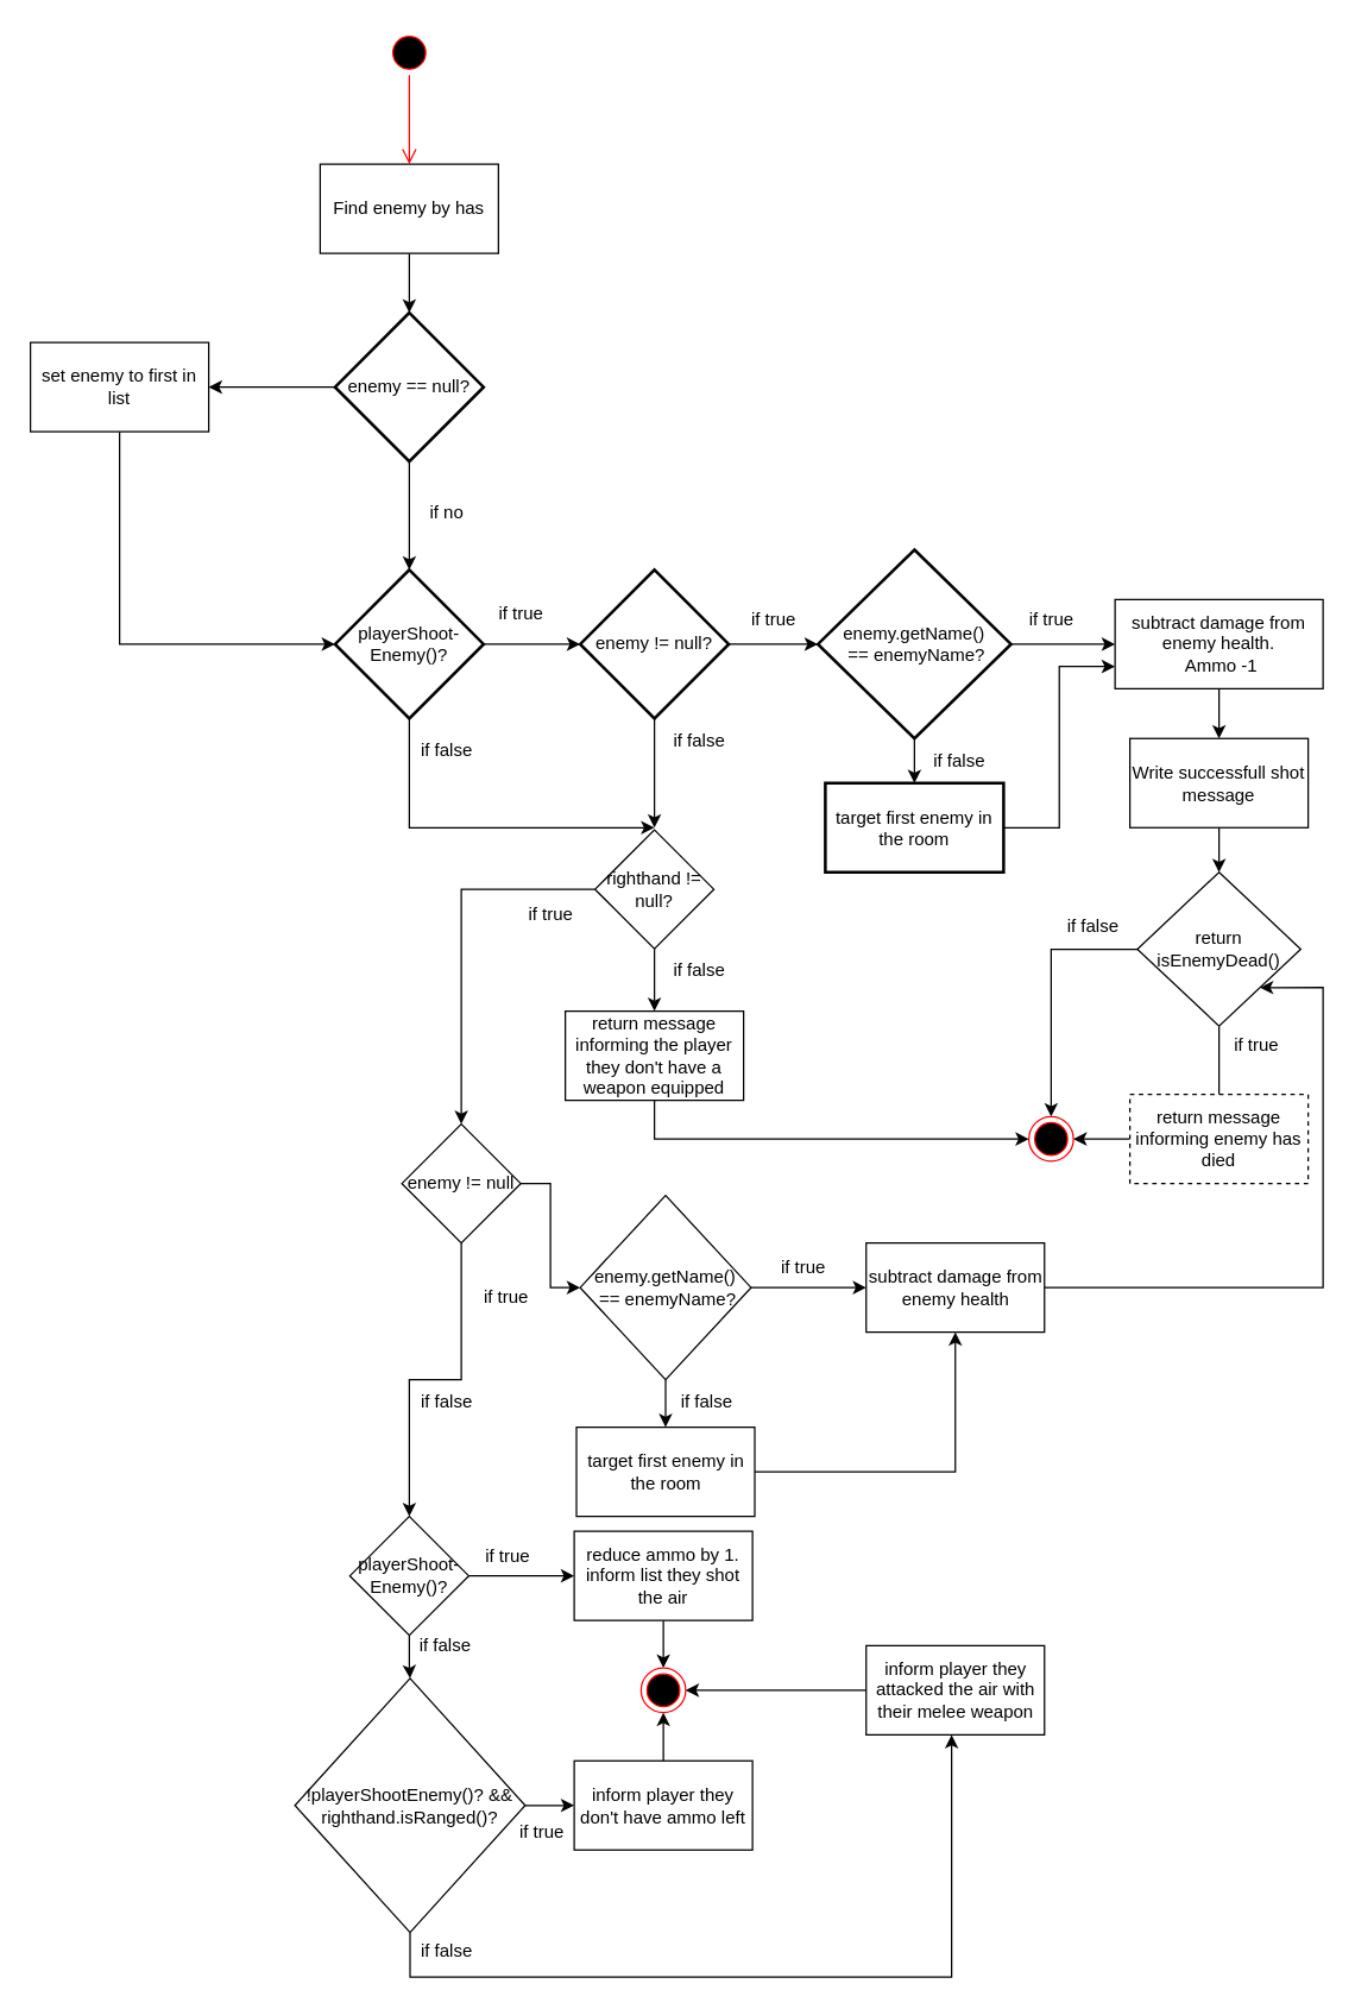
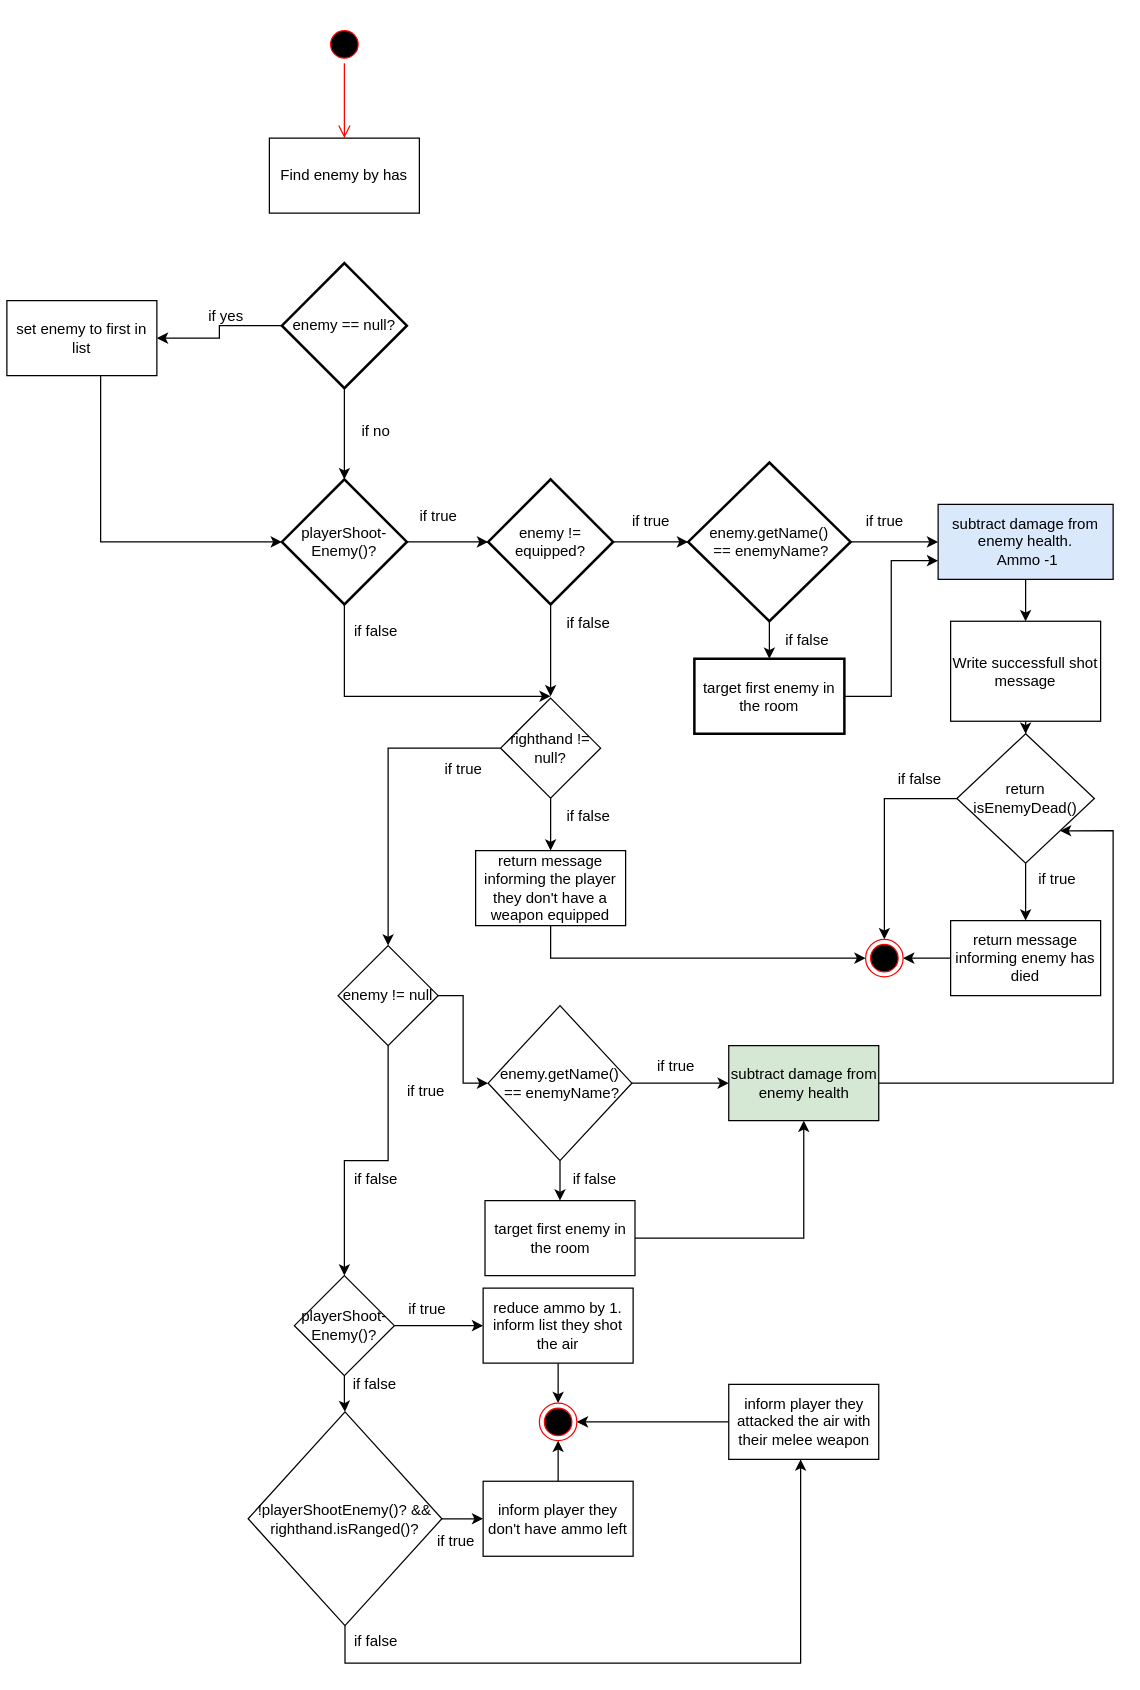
  <mxCell id="0" />
  <mxCell id="1" parent="0" />
  <mxCell id="2" value="" style="ellipse;html=1;shape=startState;fillColor=#000000;strokeColor=#ff0000;" vertex="1" parent="1"><mxGeometry x="260" y="20" width="30" height="30" as="geometry" /></mxCell>
  <mxCell id="3" value="" style="edgeStyle=orthogonalEdgeStyle;html=1;verticalAlign=bottom;endArrow=open;endSize=8;strokeColor=#ff0000;rounded=0;" edge="1" parent="1" source="2"><mxGeometry relative="1" as="geometry"><mxPoint x="275" y="110" as="targetPoint" /></mxGeometry></mxCell>
- <mxCell id="4" value="" style="edgeStyle=orthogonalEdgeStyle;rounded=0;orthogonalLoop=1;jettySize=auto;html=1;" edge="1" parent="1" source="5" target="8"><mxGeometry relative="1" as="geometry" /></mxCell>
  <mxCell id="5" value="Find enemy by has" style="rounded=0;whiteSpace=wrap;html=1;" vertex="1" parent="1"><mxGeometry x="215" y="110" width="120" height="60" as="geometry" /></mxCell>
  <mxCell id="6" value="" style="edgeStyle=orthogonalEdgeStyle;rounded=0;orthogonalLoop=1;jettySize=auto;html=1;" edge="1" parent="1" source="8" target="10"><mxGeometry relative="1" as="geometry" /></mxCell>
  <mxCell id="7" value="" style="edgeStyle=orthogonalEdgeStyle;rounded=0;orthogonalLoop=1;jettySize=auto;html=1;" edge="1" parent="1" source="8" target="14"><mxGeometry relative="1" as="geometry" /></mxCell>
  <mxCell id="8" value="enemy == null?" style="strokeWidth=2;html=1;shape=mxgraph.flowchart.decision;whiteSpace=wrap;" vertex="1" parent="1"><mxGeometry x="225" y="210" width="100" height="100" as="geometry" /></mxCell>
  <mxCell id="9" style="edgeStyle=orthogonalEdgeStyle;rounded=0;orthogonalLoop=1;jettySize=auto;html=1;entryX=0;entryY=0.5;entryDx=0;entryDy=0;entryPerimeter=0;" edge="1" parent="1" source="10" target="14"><mxGeometry relative="1" as="geometry"><mxPoint x="80" y="450" as="targetPoint" /><Array as="points"><mxPoint x="80" y="433" /></Array></mxGeometry></mxCell>
- <mxCell id="10" value="set enemy to first in list" style="rounded=0;whiteSpace=wrap;html=1;" vertex="1" parent="1"><mxGeometry x="20" y="230" width="120" height="60" as="geometry" /></mxCell>
+ <mxCell id="10" value="set enemy to first in list" style="rounded=0;whiteSpace=wrap;html=1;" vertex="1" parent="1"><mxGeometry x="5" y="240" width="120" height="60" as="geometry" /></mxCell>
+ <mxCell id="11" value="if yes" style="text;html=1;align=center;verticalAlign=middle;resizable=0;points=[];autosize=1;strokeColor=none;fillColor=none;" vertex="1" parent="1"><mxGeometry x="155" y="238" width="50" height="30" as="geometry" /></mxCell>
  <mxCell id="12" value="" style="edgeStyle=orthogonalEdgeStyle;rounded=0;orthogonalLoop=1;jettySize=auto;html=1;" edge="1" parent="1" source="14" target="18"><mxGeometry relative="1" as="geometry" /></mxCell>
  <mxCell id="13" value="" style="edgeStyle=orthogonalEdgeStyle;rounded=0;orthogonalLoop=1;jettySize=auto;html=1;entryX=0.5;entryY=0;entryDx=0;entryDy=0;entryPerimeter=0;" edge="1" parent="1" source="14"><mxGeometry relative="1" as="geometry"><mxPoint x="440" y="556.5" as="targetPoint" /><Array as="points"><mxPoint x="275" y="557" /></Array></mxGeometry></mxCell>
  <mxCell id="14" value="playerShoot-Enemy()?" style="strokeWidth=2;html=1;shape=mxgraph.flowchart.decision;whiteSpace=wrap;" vertex="1" parent="1"><mxGeometry x="225" y="383" width="100" height="100" as="geometry" /></mxCell>
  <mxCell id="15" value="if no" style="text;html=1;align=center;verticalAlign=middle;resizable=0;points=[];autosize=1;strokeColor=none;fillColor=none;" vertex="1" parent="1"><mxGeometry x="275" y="330" width="50" height="30" as="geometry" /></mxCell>
  <mxCell id="16" value="" style="edgeStyle=orthogonalEdgeStyle;rounded=0;orthogonalLoop=1;jettySize=auto;html=1;" edge="1" parent="1" source="18" target="22"><mxGeometry relative="1" as="geometry" /></mxCell>
  <mxCell id="17" value="" style="edgeStyle=orthogonalEdgeStyle;rounded=0;orthogonalLoop=1;jettySize=auto;html=1;entryX=0.5;entryY=0;entryDx=0;entryDy=0;entryPerimeter=0;" edge="1" parent="1" source="18"><mxGeometry relative="1" as="geometry"><mxPoint x="440" y="556.5" as="targetPoint" /></mxGeometry></mxCell>
- <mxCell id="18" value="enemy != null?" style="strokeWidth=2;html=1;shape=mxgraph.flowchart.decision;whiteSpace=wrap;" vertex="1" parent="1"><mxGeometry x="390" y="383" width="100" height="100" as="geometry" /></mxCell>
+ <mxCell id="18" value="enemy != equipped?" style="strokeWidth=2;html=1;shape=mxgraph.flowchart.decision;whiteSpace=wrap;" vertex="1" parent="1"><mxGeometry x="390" y="383" width="100" height="100" as="geometry" /></mxCell>
  <mxCell id="19" value="if true" style="text;html=1;align=center;verticalAlign=middle;resizable=0;points=[];autosize=1;strokeColor=none;fillColor=none;" vertex="1" parent="1"><mxGeometry x="325" y="398" width="50" height="30" as="geometry" /></mxCell>
  <mxCell id="20" value="" style="edgeStyle=orthogonalEdgeStyle;rounded=0;orthogonalLoop=1;jettySize=auto;html=1;" edge="1" parent="1" source="22" target="25"><mxGeometry relative="1" as="geometry" /></mxCell>
  <mxCell id="21" value="" style="edgeStyle=orthogonalEdgeStyle;rounded=0;orthogonalLoop=1;jettySize=auto;html=1;" edge="1" parent="1" source="22" target="39"><mxGeometry relative="1" as="geometry" /></mxCell>
  <mxCell id="22" value="enemy.getName()&lt;div&gt;&amp;nbsp;== enemyName?&lt;/div&gt;" style="strokeWidth=2;html=1;shape=mxgraph.flowchart.decision;whiteSpace=wrap;" vertex="1" parent="1"><mxGeometry x="550" y="369.5" width="130" height="127" as="geometry" /></mxCell>
  <mxCell id="23" value="if true" style="text;html=1;align=center;verticalAlign=middle;resizable=0;points=[];autosize=1;strokeColor=none;fillColor=none;" vertex="1" parent="1"><mxGeometry x="495" y="402" width="50" height="30" as="geometry" /></mxCell>
  <mxCell id="24" value="" style="edgeStyle=orthogonalEdgeStyle;rounded=0;orthogonalLoop=1;jettySize=auto;html=1;" edge="1" parent="1" source="25" target="28"><mxGeometry relative="1" as="geometry" /></mxCell>
- <mxCell id="25" value="subtract damage from enemy health.&lt;div&gt;&amp;nbsp;Ammo -1&lt;/div&gt;" style="rounded=0;whiteSpace=wrap;html=1;" vertex="1" parent="1"><mxGeometry x="750" y="403" width="140" height="60" as="geometry" /></mxCell>
+ <mxCell id="25" value="subtract damage from enemy health.&lt;div&gt;&amp;nbsp;Ammo -1&lt;/div&gt;" style="rounded=0;whiteSpace=wrap;html=1;fillColor=#dae8fc;" vertex="1" parent="1"><mxGeometry x="750" y="403" width="140" height="60" as="geometry" /></mxCell>
  <mxCell id="26" value="if true" style="text;html=1;align=center;verticalAlign=middle;resizable=0;points=[];autosize=1;strokeColor=none;fillColor=none;" vertex="1" parent="1"><mxGeometry x="682" y="402" width="50" height="30" as="geometry" /></mxCell>
  <mxCell id="27" value="" style="edgeStyle=orthogonalEdgeStyle;rounded=0;orthogonalLoop=1;jettySize=auto;html=1;" edge="1" parent="1" source="28" target="31"><mxGeometry relative="1" as="geometry" /></mxCell>
- <mxCell id="28" value="Write successfull shot message" style="rounded=0;whiteSpace=wrap;html=1;" vertex="1" parent="1"><mxGeometry x="760" y="496.5" width="120" height="60" as="geometry" /></mxCell>
- <mxCell id="29" value="" style="edgeStyle=orthogonalEdgeStyle;rounded=0;orthogonalLoop=1;jettySize=auto;html=1;endArrow=none;" edge="1" parent="1" source="31" target="33"><mxGeometry relative="1" as="geometry" /></mxCell>
+ <mxCell id="28" value="Write successfull shot message" style="rounded=0;whiteSpace=wrap;html=1;" vertex="1" parent="1"><mxGeometry x="760" y="496.5" width="120" height="80" as="geometry" /></mxCell>
+ <mxCell id="29" value="" style="edgeStyle=orthogonalEdgeStyle;rounded=0;orthogonalLoop=1;jettySize=auto;html=1;" edge="1" parent="1" source="31" target="33"><mxGeometry relative="1" as="geometry" /></mxCell>
  <mxCell id="30" style="edgeStyle=orthogonalEdgeStyle;rounded=0;orthogonalLoop=1;jettySize=auto;html=1;entryX=0.5;entryY=0;entryDx=0;entryDy=0;" edge="1" parent="1" source="31" target="35"><mxGeometry relative="1" as="geometry" /></mxCell>
  <mxCell id="31" value="return isEnemyDead()" style="rhombus;whiteSpace=wrap;html=1;rounded=0;" vertex="1" parent="1"><mxGeometry x="765" y="586.5" width="110" height="103.5" as="geometry" /></mxCell>
  <mxCell id="32" value="" style="edgeStyle=orthogonalEdgeStyle;rounded=0;orthogonalLoop=1;jettySize=auto;html=1;" edge="1" parent="1" source="33" target="35"><mxGeometry relative="1" as="geometry" /></mxCell>
- <mxCell id="33" value="return message informing enemy has died" style="rounded=0;whiteSpace=wrap;html=1;dashed=1;" vertex="1" parent="1"><mxGeometry x="760" y="736" width="120" height="60" as="geometry" /></mxCell>
+ <mxCell id="33" value="return message informing enemy has died" style="rounded=0;whiteSpace=wrap;html=1;" vertex="1" parent="1"><mxGeometry x="760" y="736" width="120" height="60" as="geometry" /></mxCell>
  <mxCell id="34" value="if true&lt;div&gt;&lt;br&gt;&lt;/div&gt;" style="text;html=1;align=center;verticalAlign=middle;resizable=0;points=[];autosize=1;strokeColor=none;fillColor=none;" vertex="1" parent="1"><mxGeometry x="820" y="690" width="50" height="40" as="geometry" /></mxCell>
  <mxCell id="35" value="" style="ellipse;html=1;shape=endState;fillColor=#000000;strokeColor=#ff0000;" vertex="1" parent="1"><mxGeometry x="692" y="751" width="30" height="30" as="geometry" /></mxCell>
  <mxCell id="36" value="if false" style="text;html=1;align=center;verticalAlign=middle;resizable=0;points=[];autosize=1;strokeColor=none;fillColor=none;" vertex="1" parent="1"><mxGeometry x="705" y="608" width="60" height="30" as="geometry" /></mxCell>
  <mxCell id="37" value="if false" style="text;html=1;align=center;verticalAlign=middle;resizable=0;points=[];autosize=1;strokeColor=none;fillColor=none;" vertex="1" parent="1"><mxGeometry x="270" y="490" width="60" height="30" as="geometry" /></mxCell>
  <mxCell id="38" style="edgeStyle=orthogonalEdgeStyle;rounded=0;orthogonalLoop=1;jettySize=auto;html=1;entryX=0;entryY=0.75;entryDx=0;entryDy=0;" edge="1" parent="1" source="39" target="25"><mxGeometry relative="1" as="geometry" /></mxCell>
  <mxCell id="39" value="target first enemy in the room" style="whiteSpace=wrap;html=1;strokeWidth=2;" vertex="1" parent="1"><mxGeometry x="555" y="526.5" width="120" height="60" as="geometry" /></mxCell>
  <mxCell id="40" value="if false" style="text;html=1;align=center;verticalAlign=middle;resizable=0;points=[];autosize=1;strokeColor=none;fillColor=none;" vertex="1" parent="1"><mxGeometry x="615" y="496.5" width="60" height="30" as="geometry" /></mxCell>
  <mxCell id="41" value="if false" style="text;html=1;align=center;verticalAlign=middle;resizable=0;points=[];autosize=1;strokeColor=none;fillColor=none;" vertex="1" parent="1"><mxGeometry x="440" y="483" width="60" height="30" as="geometry" /></mxCell>
  <mxCell id="42" value="" style="edgeStyle=orthogonalEdgeStyle;rounded=0;orthogonalLoop=1;jettySize=auto;html=1;" edge="1" parent="1" source="44" target="46"><mxGeometry relative="1" as="geometry" /></mxCell>
  <mxCell id="43" value="" style="edgeStyle=orthogonalEdgeStyle;rounded=0;orthogonalLoop=1;jettySize=auto;html=1;" edge="1" parent="1" source="44" target="50"><mxGeometry relative="1" as="geometry" /></mxCell>
  <mxCell id="44" value="righthand != null?" style="rhombus;whiteSpace=wrap;html=1;" vertex="1" parent="1"><mxGeometry x="400" y="558" width="80" height="80" as="geometry" /></mxCell>
  <mxCell id="45" style="edgeStyle=orthogonalEdgeStyle;rounded=0;orthogonalLoop=1;jettySize=auto;html=1;entryX=0;entryY=0.5;entryDx=0;entryDy=0;" edge="1" parent="1" source="46" target="35"><mxGeometry relative="1" as="geometry"><mxPoint x="640" y="770" as="targetPoint" /><Array as="points"><mxPoint x="440" y="766" /></Array></mxGeometry></mxCell>
  <mxCell id="46" value="return message informing the player they don't have a weapon equipped" style="whiteSpace=wrap;html=1;" vertex="1" parent="1"><mxGeometry x="380" y="680" width="120" height="60" as="geometry" /></mxCell>
  <mxCell id="47" value="if false" style="text;html=1;align=center;verticalAlign=middle;resizable=0;points=[];autosize=1;strokeColor=none;fillColor=none;" vertex="1" parent="1"><mxGeometry x="440" y="638" width="60" height="30" as="geometry" /></mxCell>
  <mxCell id="48" value="" style="edgeStyle=orthogonalEdgeStyle;rounded=0;orthogonalLoop=1;jettySize=auto;html=1;" edge="1" parent="1" source="50" target="54"><mxGeometry relative="1" as="geometry" /></mxCell>
  <mxCell id="49" value="" style="edgeStyle=orthogonalEdgeStyle;rounded=0;orthogonalLoop=1;jettySize=auto;html=1;" edge="1" parent="1" source="50" target="64"><mxGeometry relative="1" as="geometry" /></mxCell>
  <mxCell id="50" value="enemy != null" style="rhombus;whiteSpace=wrap;html=1;" vertex="1" parent="1"><mxGeometry x="270" y="756" width="80" height="80" as="geometry" /></mxCell>
  <mxCell id="51" value="if true" style="text;html=1;align=center;verticalAlign=middle;resizable=0;points=[];autosize=1;strokeColor=none;fillColor=none;" vertex="1" parent="1"><mxGeometry x="345" y="600" width="50" height="30" as="geometry" /></mxCell>
  <mxCell id="52" value="" style="edgeStyle=orthogonalEdgeStyle;rounded=0;orthogonalLoop=1;jettySize=auto;html=1;" edge="1" parent="1" source="54" target="57"><mxGeometry relative="1" as="geometry" /></mxCell>
  <mxCell id="53" value="" style="edgeStyle=orthogonalEdgeStyle;rounded=0;orthogonalLoop=1;jettySize=auto;html=1;" edge="1" parent="1" source="54" target="59"><mxGeometry relative="1" as="geometry" /></mxCell>
  <mxCell id="54" value="enemy.getName()&lt;div&gt;&amp;nbsp;== enemyName?&lt;/div&gt;" style="rhombus;whiteSpace=wrap;html=1;" vertex="1" parent="1"><mxGeometry x="390" y="804" width="115" height="124" as="geometry" /></mxCell>
  <mxCell id="55" value="if true" style="text;html=1;align=center;verticalAlign=middle;resizable=0;points=[];autosize=1;strokeColor=none;fillColor=none;" vertex="1" parent="1"><mxGeometry x="315" y="858" width="50" height="30" as="geometry" /></mxCell>
  <mxCell id="56" style="edgeStyle=orthogonalEdgeStyle;rounded=0;orthogonalLoop=1;jettySize=auto;html=1;entryX=1;entryY=1;entryDx=0;entryDy=0;" edge="1" parent="1" source="57" target="31"><mxGeometry relative="1" as="geometry"><Array as="points"><mxPoint x="890" y="866" /><mxPoint x="890" y="664" /></Array></mxGeometry></mxCell>
- <mxCell id="57" value="subtract damage from enemy health" style="whiteSpace=wrap;html=1;" vertex="1" parent="1"><mxGeometry x="582.5" y="836" width="120" height="60" as="geometry" /></mxCell>
+ <mxCell id="57" value="subtract damage from enemy health" style="whiteSpace=wrap;html=1;fillColor=#d5e8d4;" vertex="1" parent="1"><mxGeometry x="582.5" y="836" width="120" height="60" as="geometry" /></mxCell>
  <mxCell id="58" style="edgeStyle=orthogonalEdgeStyle;rounded=0;orthogonalLoop=1;jettySize=auto;html=1;entryX=0.5;entryY=1;entryDx=0;entryDy=0;" edge="1" parent="1" source="59" target="57"><mxGeometry relative="1" as="geometry" /></mxCell>
  <mxCell id="59" value="target first enemy in the room" style="whiteSpace=wrap;html=1;" vertex="1" parent="1"><mxGeometry x="387.5" y="960" width="120" height="60" as="geometry" /></mxCell>
  <mxCell id="60" value="if true" style="text;html=1;align=center;verticalAlign=middle;resizable=0;points=[];autosize=1;strokeColor=none;fillColor=none;" vertex="1" parent="1"><mxGeometry x="515" y="838" width="50" height="30" as="geometry" /></mxCell>
  <mxCell id="61" value="if false" style="text;html=1;align=center;verticalAlign=middle;resizable=0;points=[];autosize=1;strokeColor=none;fillColor=none;" vertex="1" parent="1"><mxGeometry x="445" y="928" width="60" height="30" as="geometry" /></mxCell>
  <mxCell id="62" value="" style="edgeStyle=orthogonalEdgeStyle;rounded=0;orthogonalLoop=1;jettySize=auto;html=1;" edge="1" parent="1" source="64" target="67"><mxGeometry relative="1" as="geometry" /></mxCell>
  <mxCell id="63" value="" style="edgeStyle=orthogonalEdgeStyle;rounded=0;orthogonalLoop=1;jettySize=auto;html=1;" edge="1" parent="1" source="64" target="72"><mxGeometry relative="1" as="geometry" /></mxCell>
  <mxCell id="64" value="playerShoot-Enemy()?" style="rhombus;whiteSpace=wrap;html=1;" vertex="1" parent="1"><mxGeometry x="235" y="1020" width="80" height="80" as="geometry" /></mxCell>
  <mxCell id="65" value="if false" style="text;html=1;align=center;verticalAlign=middle;resizable=0;points=[];autosize=1;strokeColor=none;fillColor=none;" vertex="1" parent="1"><mxGeometry x="270" y="928" width="60" height="30" as="geometry" /></mxCell>
  <mxCell id="66" value="" style="edgeStyle=orthogonalEdgeStyle;rounded=0;orthogonalLoop=1;jettySize=auto;html=1;" edge="1" parent="1" source="67" target="69"><mxGeometry relative="1" as="geometry" /></mxCell>
  <mxCell id="67" value="reduce ammo by 1.&lt;div&gt;inform list they shot the air&lt;/div&gt;" style="whiteSpace=wrap;html=1;" vertex="1" parent="1"><mxGeometry x="386" y="1030" width="120" height="60" as="geometry" /></mxCell>
  <mxCell id="68" value="if true" style="text;html=1;align=center;verticalAlign=middle;resizable=0;points=[];autosize=1;strokeColor=none;fillColor=none;" vertex="1" parent="1"><mxGeometry x="316" y="1032" width="50" height="30" as="geometry" /></mxCell>
  <mxCell id="69" value="" style="ellipse;html=1;shape=endState;fillColor=#000000;strokeColor=#ff0000;" vertex="1" parent="1"><mxGeometry x="431" y="1122" width="30" height="30" as="geometry" /></mxCell>
  <mxCell id="70" value="" style="edgeStyle=orthogonalEdgeStyle;rounded=0;orthogonalLoop=1;jettySize=auto;html=1;" edge="1" parent="1" source="72" target="75"><mxGeometry relative="1" as="geometry" /></mxCell>
  <mxCell id="71" value="" style="edgeStyle=orthogonalEdgeStyle;rounded=0;orthogonalLoop=1;jettySize=auto;html=1;" edge="1" parent="1" source="72" target="78"><mxGeometry relative="1" as="geometry"><Array as="points"><mxPoint x="276" y="1330" /><mxPoint x="640" y="1330" /></Array></mxGeometry></mxCell>
  <mxCell id="72" value="!playerShootEnemy()? &amp;amp;&amp;amp; righthand.isRanged()?" style="rhombus;whiteSpace=wrap;html=1;" vertex="1" parent="1"><mxGeometry x="198" y="1129" width="155" height="171" as="geometry" /></mxCell>
  <mxCell id="73" value="if false" style="text;html=1;align=center;verticalAlign=middle;resizable=0;points=[];autosize=1;strokeColor=none;fillColor=none;" vertex="1" parent="1"><mxGeometry x="269" y="1092" width="60" height="30" as="geometry" /></mxCell>
  <mxCell id="74" value="" style="edgeStyle=orthogonalEdgeStyle;rounded=0;orthogonalLoop=1;jettySize=auto;html=1;" edge="1" parent="1" source="75" target="69"><mxGeometry relative="1" as="geometry" /></mxCell>
  <mxCell id="75" value="inform player they don't have ammo left" style="rounded=0;whiteSpace=wrap;html=1;" vertex="1" parent="1"><mxGeometry x="386" y="1184.5" width="120" height="60" as="geometry" /></mxCell>
  <mxCell id="76" value="if true" style="text;html=1;align=center;verticalAlign=middle;resizable=0;points=[];autosize=1;strokeColor=none;fillColor=none;" vertex="1" parent="1"><mxGeometry x="339" y="1218" width="50" height="30" as="geometry" /></mxCell>
  <mxCell id="77" style="edgeStyle=orthogonalEdgeStyle;rounded=0;orthogonalLoop=1;jettySize=auto;html=1;entryX=1;entryY=0.5;entryDx=0;entryDy=0;" edge="1" parent="1" source="78" target="69"><mxGeometry relative="1" as="geometry" /></mxCell>
  <mxCell id="78" value="inform player they attacked the air with their melee weapon" style="whiteSpace=wrap;html=1;" vertex="1" parent="1"><mxGeometry x="582.5" y="1107" width="120" height="60" as="geometry" /></mxCell>
  <mxCell id="79" value="if false" style="text;html=1;align=center;verticalAlign=middle;resizable=0;points=[];autosize=1;strokeColor=none;fillColor=none;" vertex="1" parent="1"><mxGeometry x="270" y="1298" width="60" height="30" as="geometry" /></mxCell>
